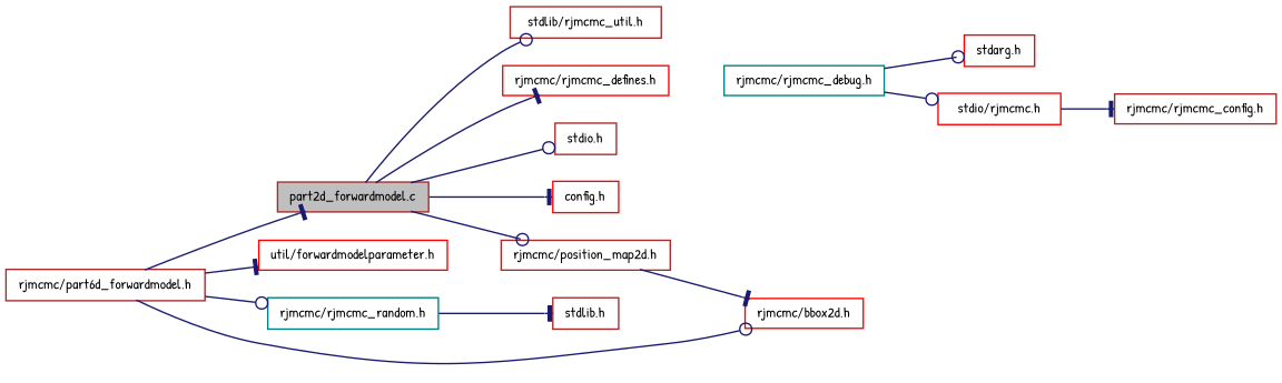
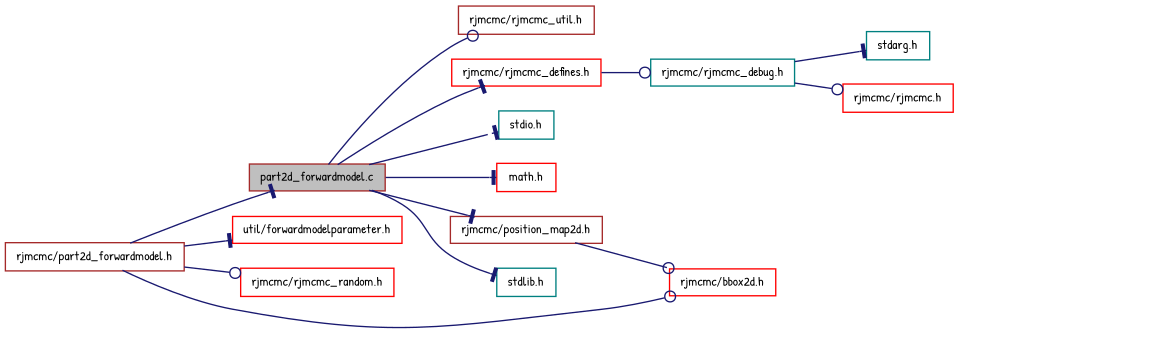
  digraph {
    fontname="Patrick Hand"
    rankdir=LR
    node [color=red fillcolor=white fontname="Patrick Hand" fontsize=10 shape=record style=filled]
    edge [arrowhead=tee color=midnightblue fontname="Patrick Hand" fontsize=10 labelfontname="FreeSans.ttf" labelfontsize=10 style=solid]
    n1 [color=brown fillcolor=grey75 fontcolor=black height=0.2 label="part2d_forwardmodel.c" width=0.4]
-   n2 [color=brown height=0.2 label="stdio.h" width=0.4]
-   n3 [color=brown height=0.2 label="stdlib.h" width=0.4]
-   n4 [height=0.2 label="config.h" width=0.4]
+   n2 [color=teal height=0.2 label="stdio.h" width=0.4]
+   n3 [color=teal height=0.2 label="stdlib.h" width=0.4]
+   n4 [height=0.2 label="math.h" width=0.4]
    n5 [color=brown height=0.2 label="rjmcmc/position_map2d.h" width=0.4]
-   n6 [color=brown height=0.2 label="stdlib/rjmcmc_util.h" width=0.4]
+   n6 [color=brown height=0.2 label="rjmcmc/rjmcmc_util.h" width=0.4]
    n7 [height=0.2 label="rjmcmc/rjmcmc_defines.h" width=0.4]
-   n8 [color=brown height=0.2 label="rjmcmc/part6d_forwardmodel.h" width=0.4]
+   n8 [color=brown height=0.2 label="rjmcmc/part2d_forwardmodel.h" width=0.4]
    n9 [height=0.2 label="util/forwardmodelparameter.h" width=0.4]
    n10 [height=0.2 label="rjmcmc/bbox2d.h" width=0.4]
-   n11 [color=teal height=0.2 label="rjmcmc/rjmcmc_random.h" width=0.4]
+   n11 [height=0.2 label="rjmcmc/rjmcmc_random.h" width=0.4]
    n12 [color=teal height=0.2 label="rjmcmc/rjmcmc_debug.h" width=0.4]
-   n13 [height=0.2 label="stdarg.h" width=0.4]
-   n14 [height=0.2 label="stdio/rjmcmc.h" width=0.4]
-   n15 [color=brown height=0.2 label="rjmcmc/rjmcmc_config.h" width=0.4]
-   n1 -> n2 [arrowhead=odot]
-   n11 -> n3
+   n13 [color=teal height=0.2 label="stdarg.h" width=0.4]
+   n14 [height=0.2 label="rjmcmc/rjmcmc.h" width=0.4]
+   n1 -> n2
+   n1 -> n3
    n1 -> n4
-   n1 -> n5 [arrowhead=odot]
+   n1 -> n5
    n1 -> n6 [arrowhead=odot]
    n1 -> n7
-   n5 -> n10
+   n5 -> n10 [arrowhead=odot]
+   n7 -> n12 [arrowhead=odot]
    n8 -> n1
    n8 -> n9
    n8 -> n10 [arrowhead=odot]
    n8 -> n11 [arrowhead=odot]
-   n12 -> n13 [arrowhead=odot]
+   n12 -> n13
    n12 -> n14 [arrowhead=odot]
-   n14 -> n15
  }
